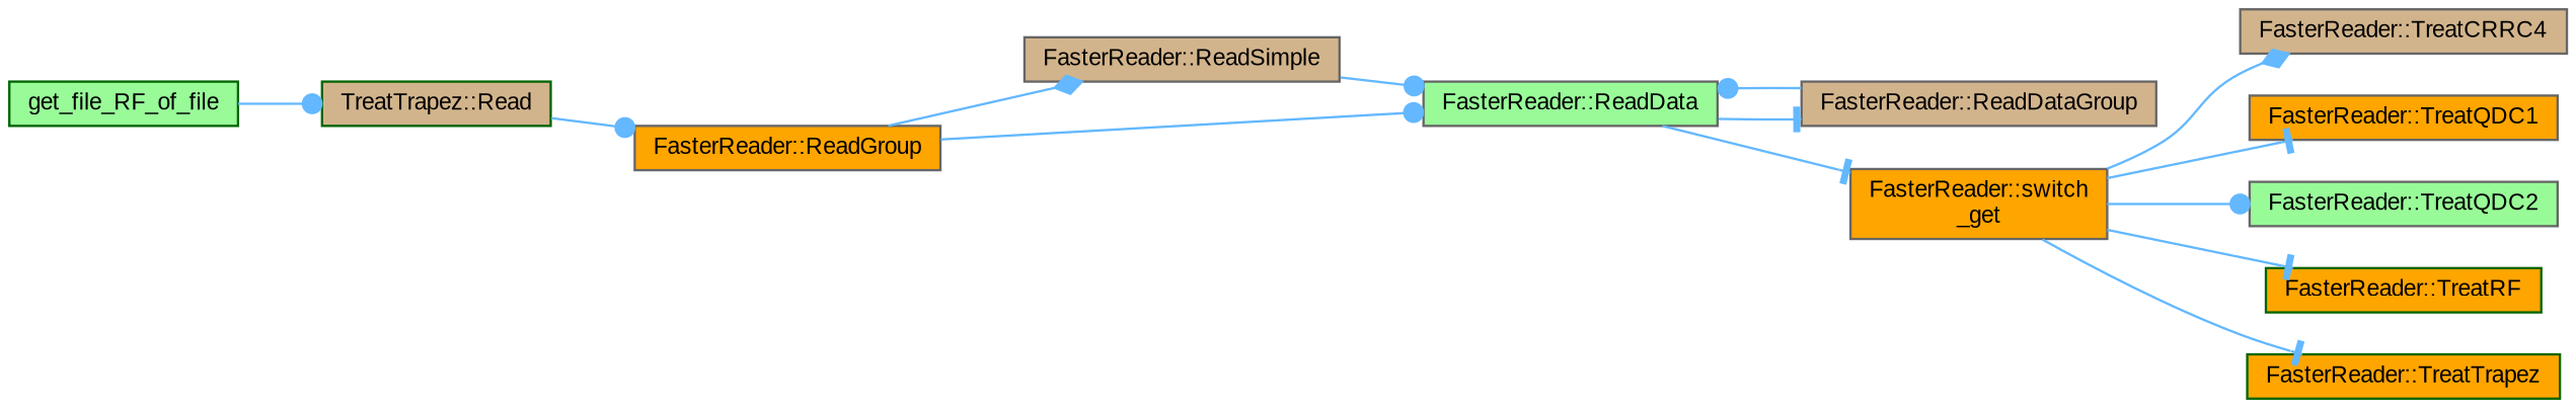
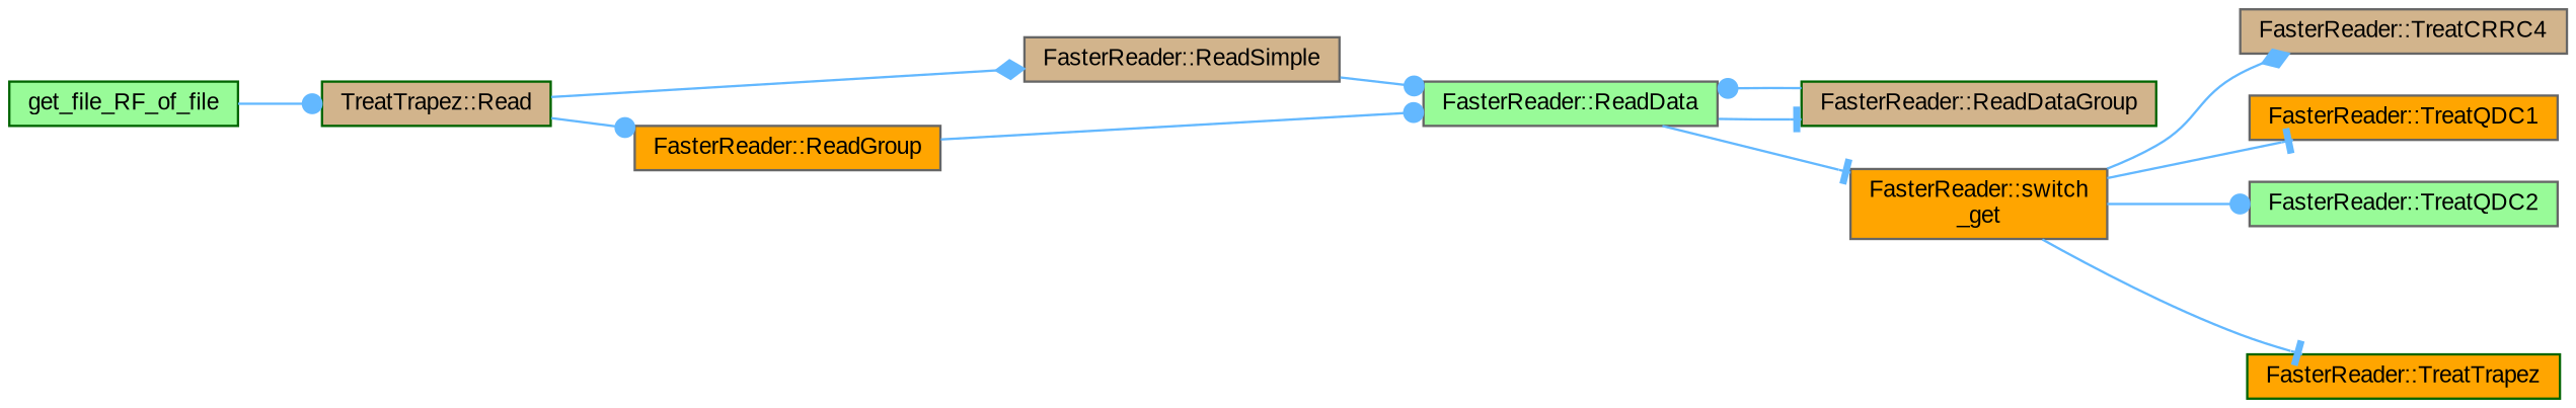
  digraph {
    fontname="Liberation Sans"
    rankdir=LR
    node [color=gray40 fillcolor=orange fontname="Liberation Sans" fontsize=10 shape=box style=filled]
    edge [arrowhead=dot color=steelblue1 fontname="Liberation Sans" fontsize=10 labelfontname=Helvetica labelfontsize=10 style=solid]
    n1 [color=darkgreen fillcolor=palegreen fontcolor=black height=0.2 label=get_file_RF_of_file width=0.4]
    n2 [color=darkgreen fillcolor=tan height=0.2 label="TreatTrapez::Read" width=0.4]
    n3 [height=0.2 label="FasterReader::ReadGroup" width=0.4]
    n4 [fillcolor=tan height=0.2 label="FasterReader::ReadSimple" width=0.4]
    n5 [fillcolor=palegreen height=0.2 label="FasterReader::ReadData" width=0.4]
-   n6 [fillcolor=tan height=0.2 label="FasterReader::ReadDataGroup" width=0.4]
+   n6 [color=darkgreen fillcolor=tan height=0.2 label="FasterReader::ReadDataGroup" width=0.4]
    n7 [height=0.2 label="FasterReader::switch\l_get" width=0.4]
    n8 [fillcolor=tan height=0.2 label="FasterReader::TreatCRRC4" width=0.4]
    n9 [height=0.2 label="FasterReader::TreatQDC1" width=0.4]
    n10 [fillcolor=palegreen height=0.2 label="FasterReader::TreatQDC2" width=0.4]
-   n11 [color=darkgreen height=0.2 label="FasterReader::TreatRF" width=0.4]
    n12 [color=darkgreen height=0.2 label="FasterReader::TreatTrapez" width=0.4]
    n1 -> n2
    n2 -> n3
-   n3 -> n4 [arrowhead=diamond]
+   n2 -> n4 [arrowhead=diamond]
    n3 -> n5
    n4 -> n5
    n5 -> n6 [arrowhead=tee]
    n5 -> n7 [arrowhead=tee]
    n6 -> n5
    n7 -> n8 [arrowhead=diamond]
    n7 -> n9 [arrowhead=tee]
    n7 -> n10
-   n7 -> n11 [arrowhead=tee]
    n7 -> n12 [arrowhead=tee]
  }
